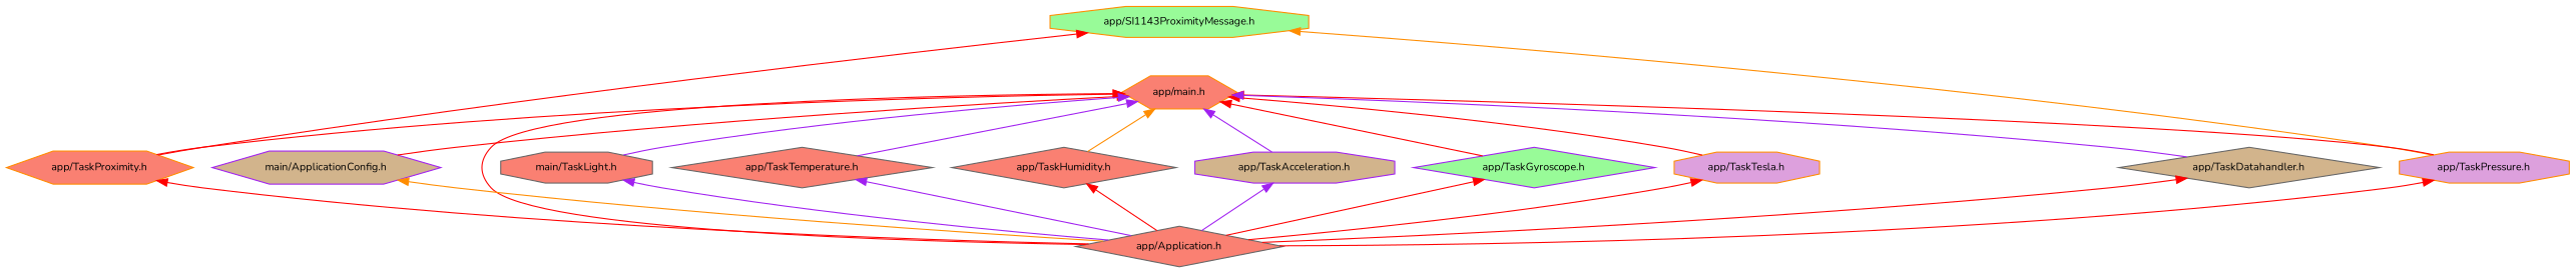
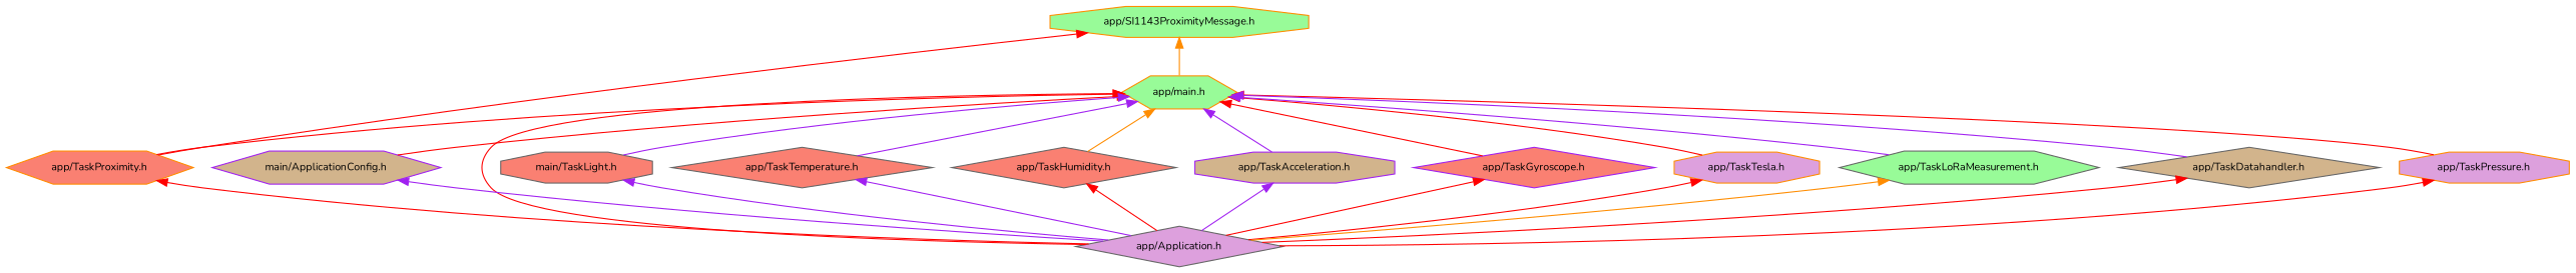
  digraph {
    fontname=Nunito
    node [color=gray40 fillcolor=salmon fontname=Nunito fontsize=10 shape=octagon style=filled]
    edge [color=red dir=back fontname=Nunito fontsize=10 labelfontname=Helvetica labelfontsize=10 style=solid]
    n1 [color=darkorange fillcolor=palegreen fontcolor=black height=0.2 label="app/SI1143ProximityMessage.h" width=0.4]
-   n2 [color=darkorange height=0.2 label="app/main.h" shape=hexagon width=0.4]
+   n2 [color=darkorange fillcolor=palegreen height=0.2 label="app/main.h" shape=hexagon width=0.4]
    n3 [color=darkorange height=0.2 label="app/TaskProximity.h" shape=hexagon width=0.4]
    n4 [color=purple fillcolor=tan height=0.2 label="main/ApplicationConfig.h" shape=hexagon width=0.4]
-   n5 [height=0.2 label="app/Application.h" shape=diamond width=0.4]
+   n5 [fillcolor=plum height=0.2 label="app/Application.h" shape=diamond width=0.4]
    n6 [height=0.2 label="main/TaskLight.h" width=0.4]
    n7 [height=0.2 label="app/TaskTemperature.h" shape=diamond width=0.4]
    n8 [height=0.2 label="app/TaskHumidity.h" shape=diamond width=0.4]
    n9 [color=darkorange fillcolor=plum height=0.2 label="app/TaskPressure.h" width=0.4]
    n10 [color=purple fillcolor=tan height=0.2 label="app/TaskAcceleration.h" width=0.4]
-   n11 [color=purple fillcolor=palegreen height=0.2 label="app/TaskGyroscope.h" shape=diamond width=0.4]
+   n11 [color=purple height=0.2 label="app/TaskGyroscope.h" shape=diamond width=0.4]
    n12 [color=darkorange fillcolor=plum height=0.2 label="app/TaskTesla.h" width=0.4]
+   n13 [fillcolor=palegreen height=0.2 label="app/TaskLoRaMeasurement.h" shape=hexagon width=0.4]
    n14 [fillcolor=tan height=0.2 label="app/TaskDatahandler.h" shape=diamond width=0.4]
-   n1 -> n9 [color=darkorange]
+   n1 -> n2 [color=darkorange]
    n1 -> n3
    n2 -> n3
    n2 -> n4
    n2 -> n5
    n2 -> n6 [color=purple]
    n2 -> n7 [color=purple]
    n2 -> n8 [color=darkorange]
    n2 -> n9
    n2 -> n10 [color=purple]
    n2 -> n11
    n2 -> n12
+   n2 -> n13 [color=purple]
    n2 -> n14 [color=purple]
    n3 -> n5
-   n4 -> n5 [color=darkorange]
+   n4 -> n5 [color=purple]
    n6 -> n5 [color=purple]
    n7 -> n5 [color=purple]
    n8 -> n5
    n9 -> n5
    n10 -> n5 [color=purple]
    n11 -> n5
    n12 -> n5
+   n13 -> n5 [color=darkorange]
    n14 -> n5
  }
